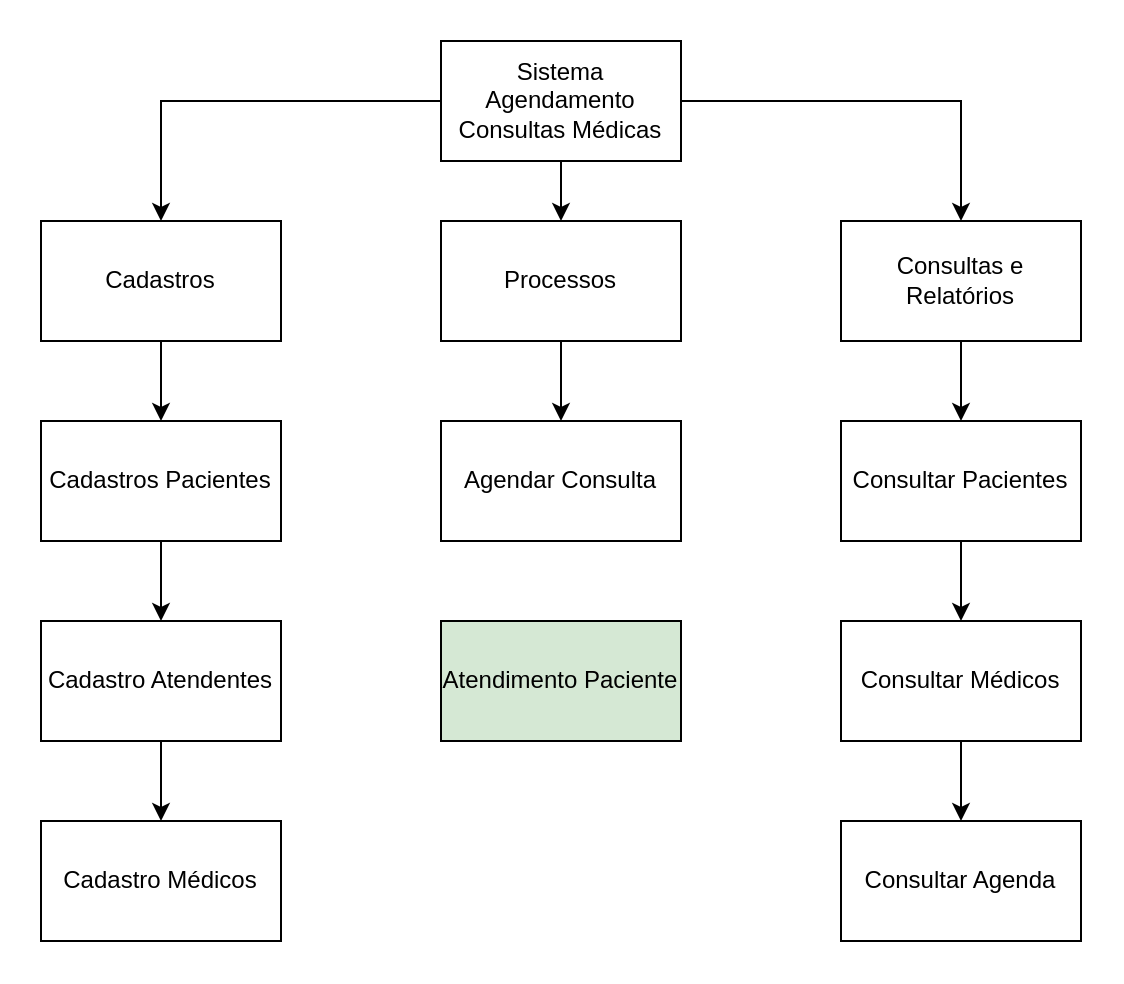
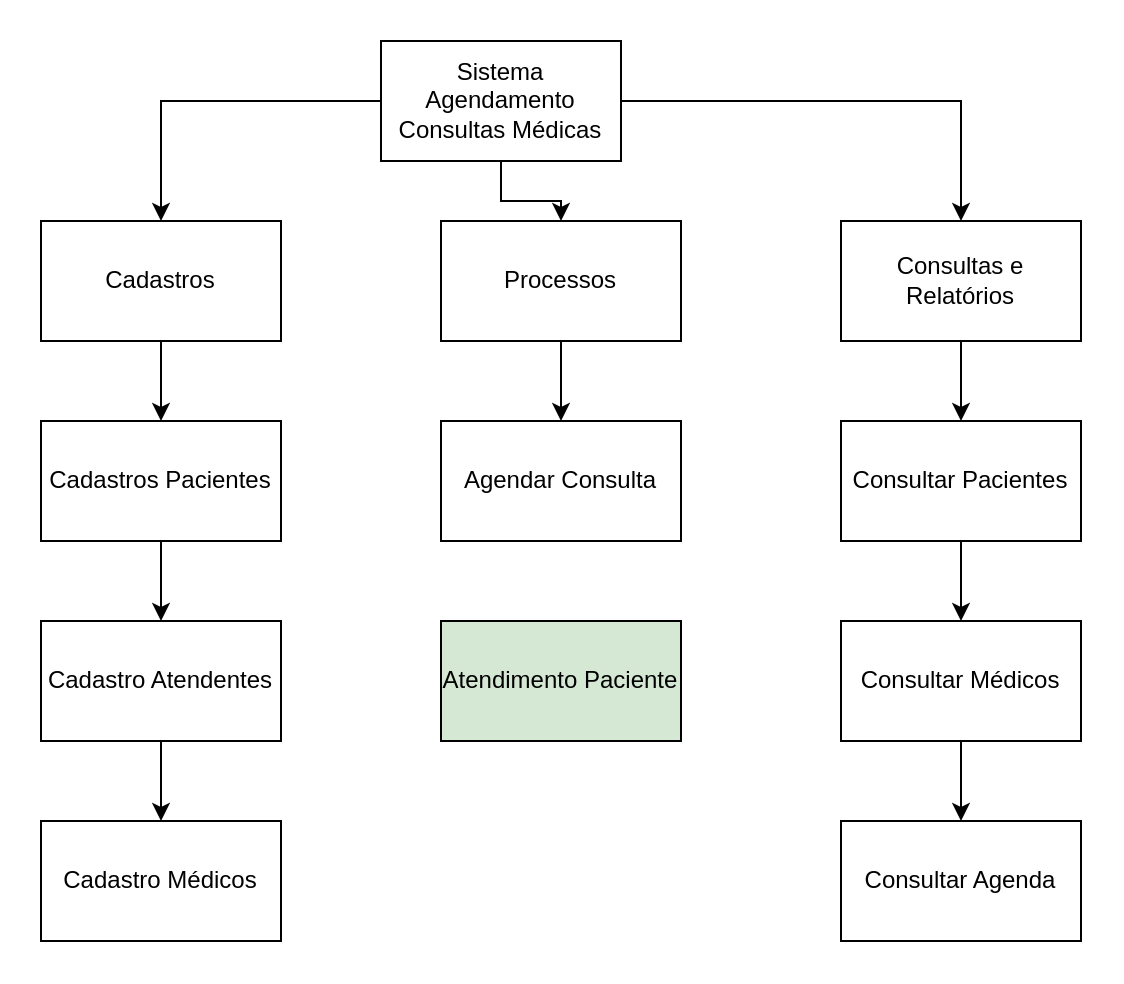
  <mxCell id="0" />
  <mxCell id="1" parent="0" />
  <mxCell id="2" style="edgeStyle=orthogonalEdgeStyle;rounded=0;orthogonalLoop=1;jettySize=auto;html=1;" edge="1" parent="1" source="3" target="13"><mxGeometry relative="1" as="geometry" /></mxCell>
  <mxCell id="3" value="Consultas e Relatórios" style="rounded=0;whiteSpace=wrap;html=1;" vertex="1" parent="1"><mxGeometry x="420" y="110" width="120" height="60" as="geometry" /></mxCell>
  <mxCell id="4" style="edgeStyle=orthogonalEdgeStyle;rounded=0;orthogonalLoop=1;jettySize=auto;html=1;entryX=0.5;entryY=0;entryDx=0;entryDy=0;" edge="1" parent="1" source="5" target="16"><mxGeometry relative="1" as="geometry" /></mxCell>
  <mxCell id="5" value="Cadastros" style="rounded=0;whiteSpace=wrap;html=1;" vertex="1" parent="1"><mxGeometry x="20" y="110" width="120" height="60" as="geometry" /></mxCell>
  <mxCell id="6" style="edgeStyle=orthogonalEdgeStyle;rounded=0;orthogonalLoop=1;jettySize=auto;html=1;entryX=0.5;entryY=0;entryDx=0;entryDy=0;" edge="1" parent="1" source="7" target="14"><mxGeometry relative="1" as="geometry" /></mxCell>
  <mxCell id="7" value="Processos" style="rounded=0;whiteSpace=wrap;html=1;" vertex="1" parent="1"><mxGeometry x="220" y="110" width="120" height="60" as="geometry" /></mxCell>
  <mxCell id="8" style="edgeStyle=orthogonalEdgeStyle;rounded=0;orthogonalLoop=1;jettySize=auto;html=1;entryX=0.5;entryY=0;entryDx=0;entryDy=0;" edge="1" parent="1" source="11" target="7"><mxGeometry relative="1" as="geometry" /></mxCell>
  <mxCell id="9" style="edgeStyle=orthogonalEdgeStyle;rounded=0;orthogonalLoop=1;jettySize=auto;html=1;entryX=0.5;entryY=0;entryDx=0;entryDy=0;" edge="1" parent="1" source="11" target="3"><mxGeometry relative="1" as="geometry" /></mxCell>
  <mxCell id="10" style="edgeStyle=orthogonalEdgeStyle;rounded=0;orthogonalLoop=1;jettySize=auto;html=1;entryX=0.5;entryY=0;entryDx=0;entryDy=0;" edge="1" parent="1" source="11" target="5"><mxGeometry relative="1" as="geometry" /></mxCell>
- <mxCell id="11" value="Sistema Agendamento Consultas Médicas" style="rounded=0;whiteSpace=wrap;html=1;" vertex="1" parent="1"><mxGeometry x="220" y="20" width="120" height="60" as="geometry" /></mxCell>
+ <mxCell id="11" value="Sistema Agendamento Consultas Médicas" style="rounded=0;whiteSpace=wrap;html=1;" vertex="1" parent="1"><mxGeometry x="190" y="20" width="120" height="60" as="geometry" /></mxCell>
  <mxCell id="12" style="edgeStyle=orthogonalEdgeStyle;rounded=0;orthogonalLoop=1;jettySize=auto;html=1;entryX=0.5;entryY=0;entryDx=0;entryDy=0;" edge="1" parent="1" source="13" target="18"><mxGeometry relative="1" as="geometry" /></mxCell>
  <mxCell id="13" value="Consultar Pacientes" style="rounded=0;whiteSpace=wrap;html=1;" vertex="1" parent="1"><mxGeometry x="420" y="210" width="120" height="60" as="geometry" /></mxCell>
  <mxCell id="14" value="Agendar Consulta" style="rounded=0;whiteSpace=wrap;html=1;" vertex="1" parent="1"><mxGeometry x="220" y="210" width="120" height="60" as="geometry" /></mxCell>
  <mxCell id="15" style="edgeStyle=orthogonalEdgeStyle;rounded=0;orthogonalLoop=1;jettySize=auto;html=1;entryX=0.5;entryY=0;entryDx=0;entryDy=0;" edge="1" parent="1" source="16" target="21"><mxGeometry relative="1" as="geometry" /></mxCell>
  <mxCell id="16" value="Cadastros Pacientes" style="rounded=0;whiteSpace=wrap;html=1;" vertex="1" parent="1"><mxGeometry x="20" y="210" width="120" height="60" as="geometry" /></mxCell>
  <mxCell id="17" style="edgeStyle=orthogonalEdgeStyle;rounded=0;orthogonalLoop=1;jettySize=auto;html=1;entryX=0.5;entryY=0;entryDx=0;entryDy=0;" edge="1" parent="1" source="18" target="22"><mxGeometry relative="1" as="geometry" /></mxCell>
  <mxCell id="18" value="Consultar Médicos" style="rounded=0;whiteSpace=wrap;html=1;" vertex="1" parent="1"><mxGeometry x="420" y="310" width="120" height="60" as="geometry" /></mxCell>
  <mxCell id="19" value="Atendimento Paciente" style="rounded=0;whiteSpace=wrap;html=1;fillColor=#d5e8d4;" vertex="1" parent="1"><mxGeometry x="220" y="310" width="120" height="60" as="geometry" /></mxCell>
  <mxCell id="20" style="edgeStyle=orthogonalEdgeStyle;rounded=0;orthogonalLoop=1;jettySize=auto;html=1;entryX=0.5;entryY=0;entryDx=0;entryDy=0;" edge="1" parent="1" source="21" target="23"><mxGeometry relative="1" as="geometry" /></mxCell>
  <mxCell id="21" value="Cadastro Atendentes" style="rounded=0;whiteSpace=wrap;html=1;" vertex="1" parent="1"><mxGeometry x="20" y="310" width="120" height="60" as="geometry" /></mxCell>
  <mxCell id="22" value="Consultar Agenda" style="rounded=0;whiteSpace=wrap;html=1;" vertex="1" parent="1"><mxGeometry x="420" y="410" width="120" height="60" as="geometry" /></mxCell>
  <mxCell id="23" value="Cadastro Médicos" style="rounded=0;whiteSpace=wrap;html=1;" vertex="1" parent="1"><mxGeometry x="20" y="410" width="120" height="60" as="geometry" /></mxCell>
